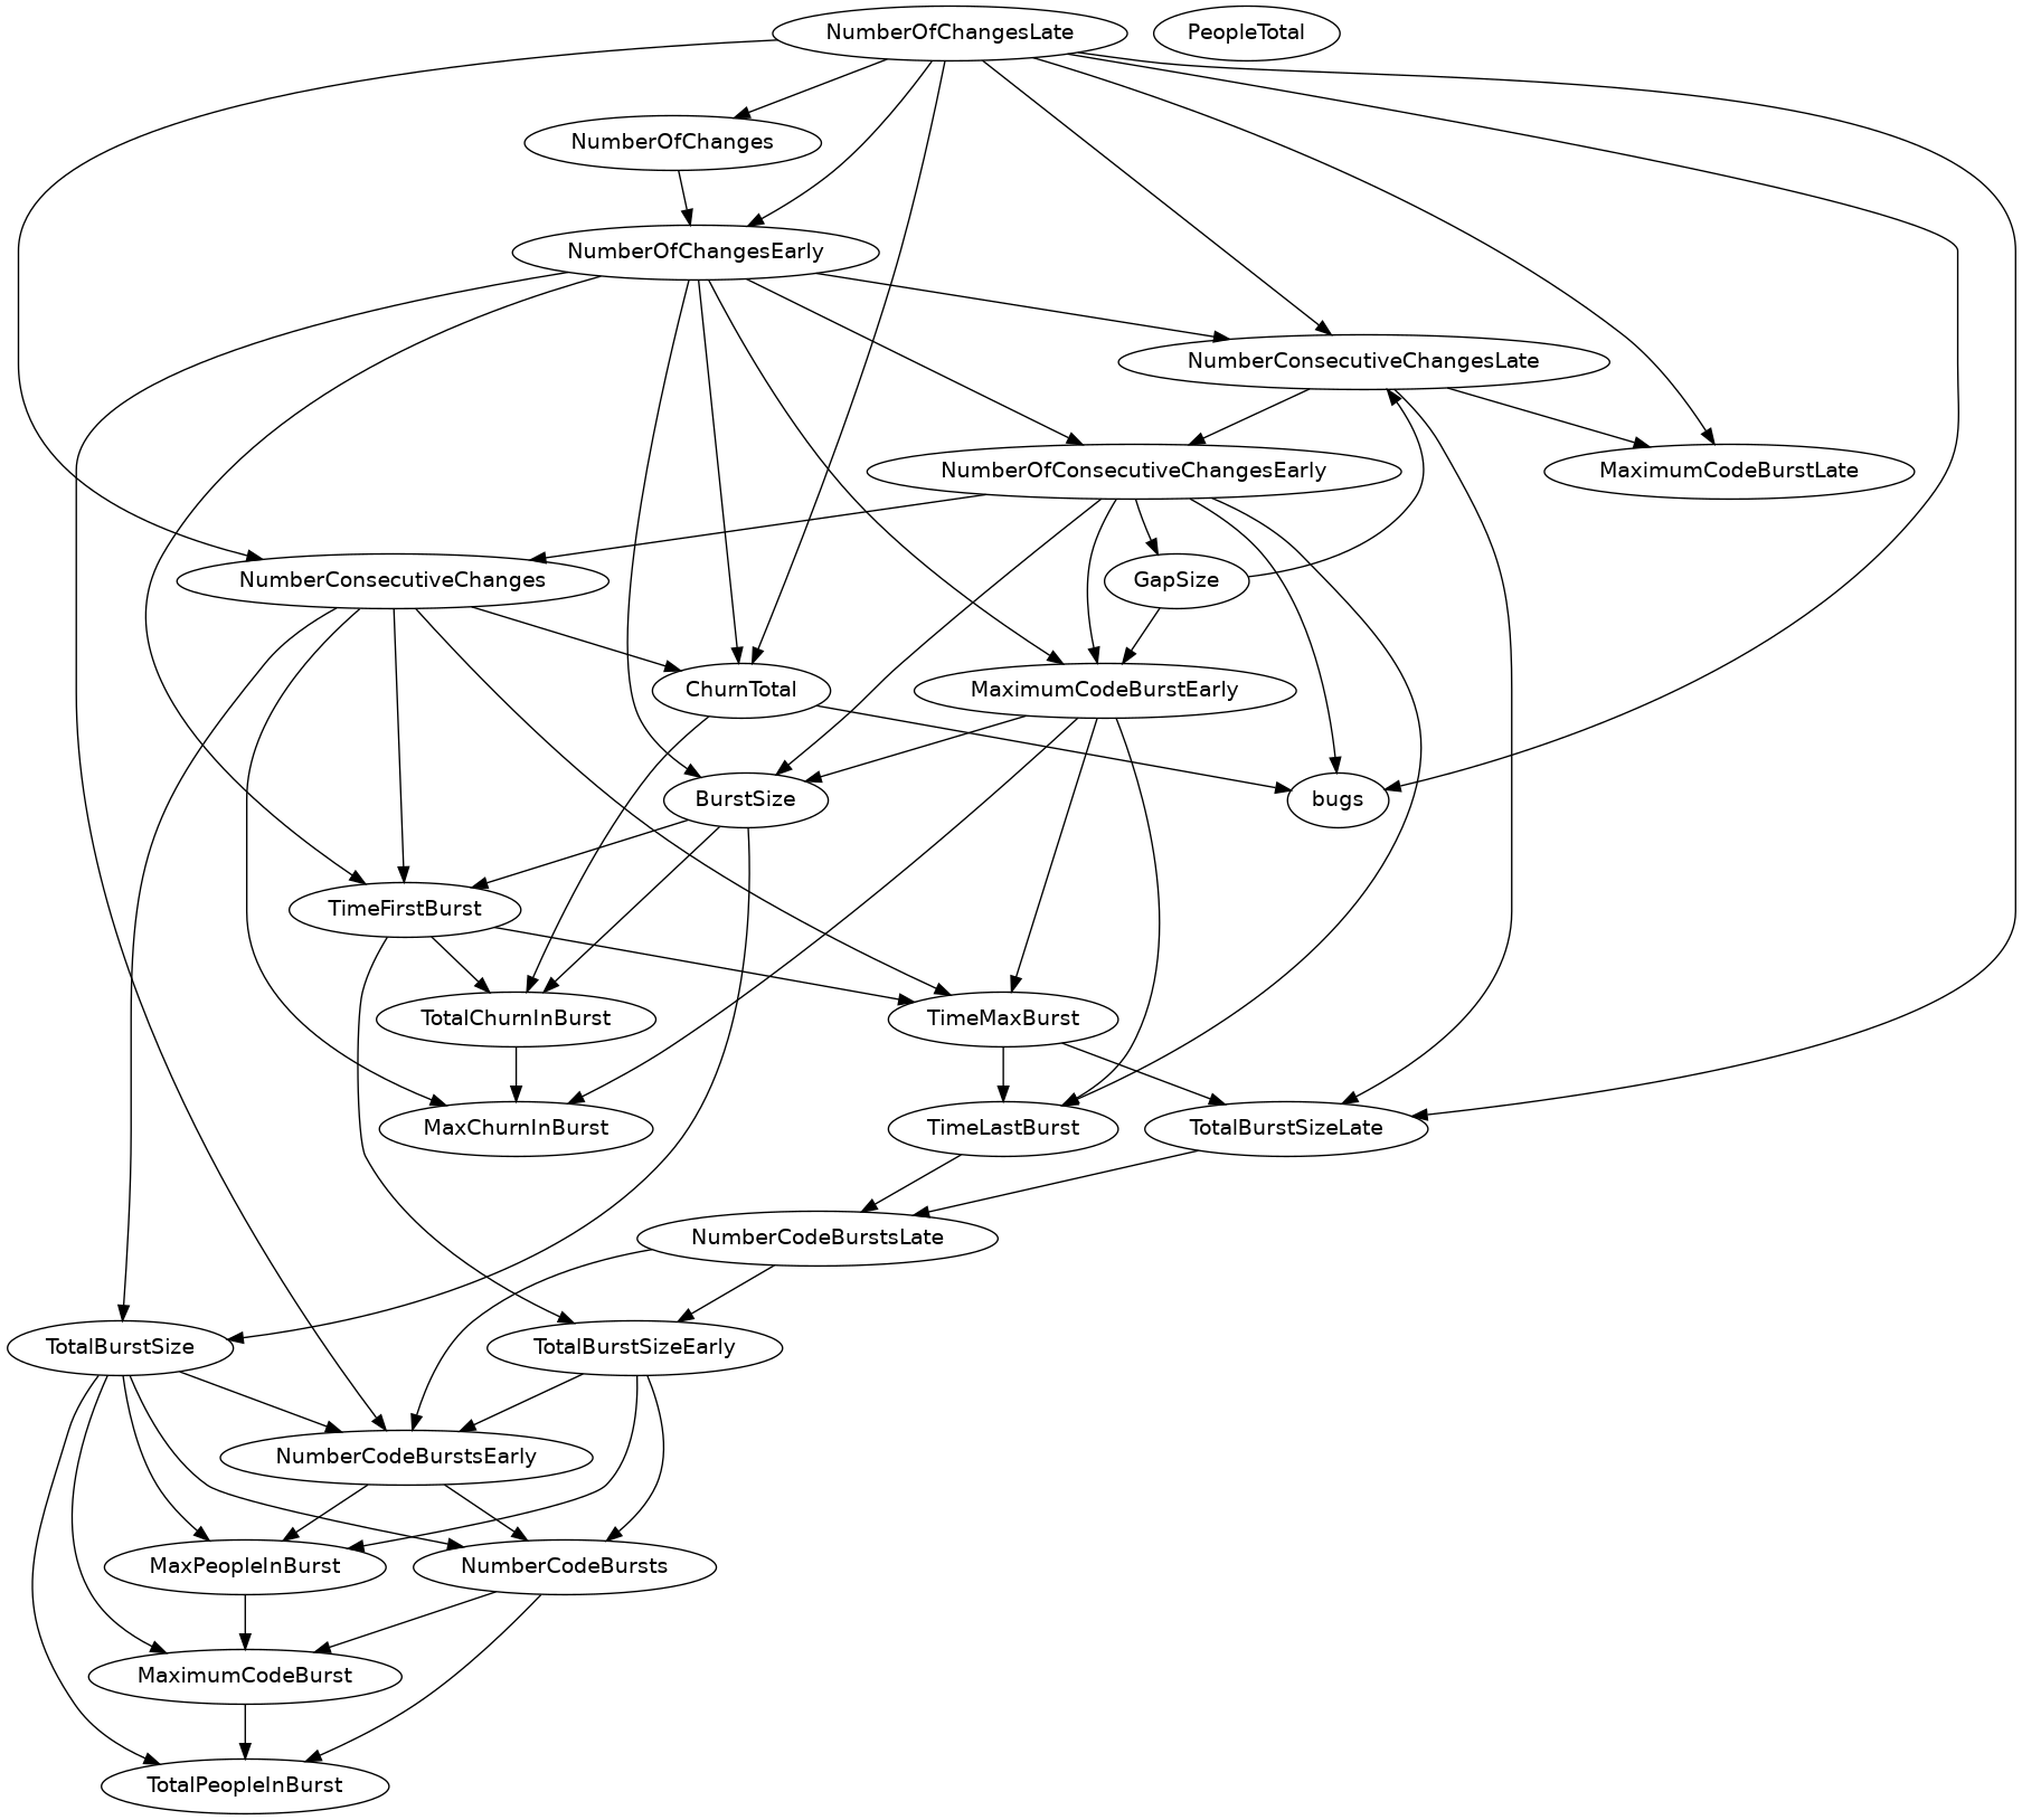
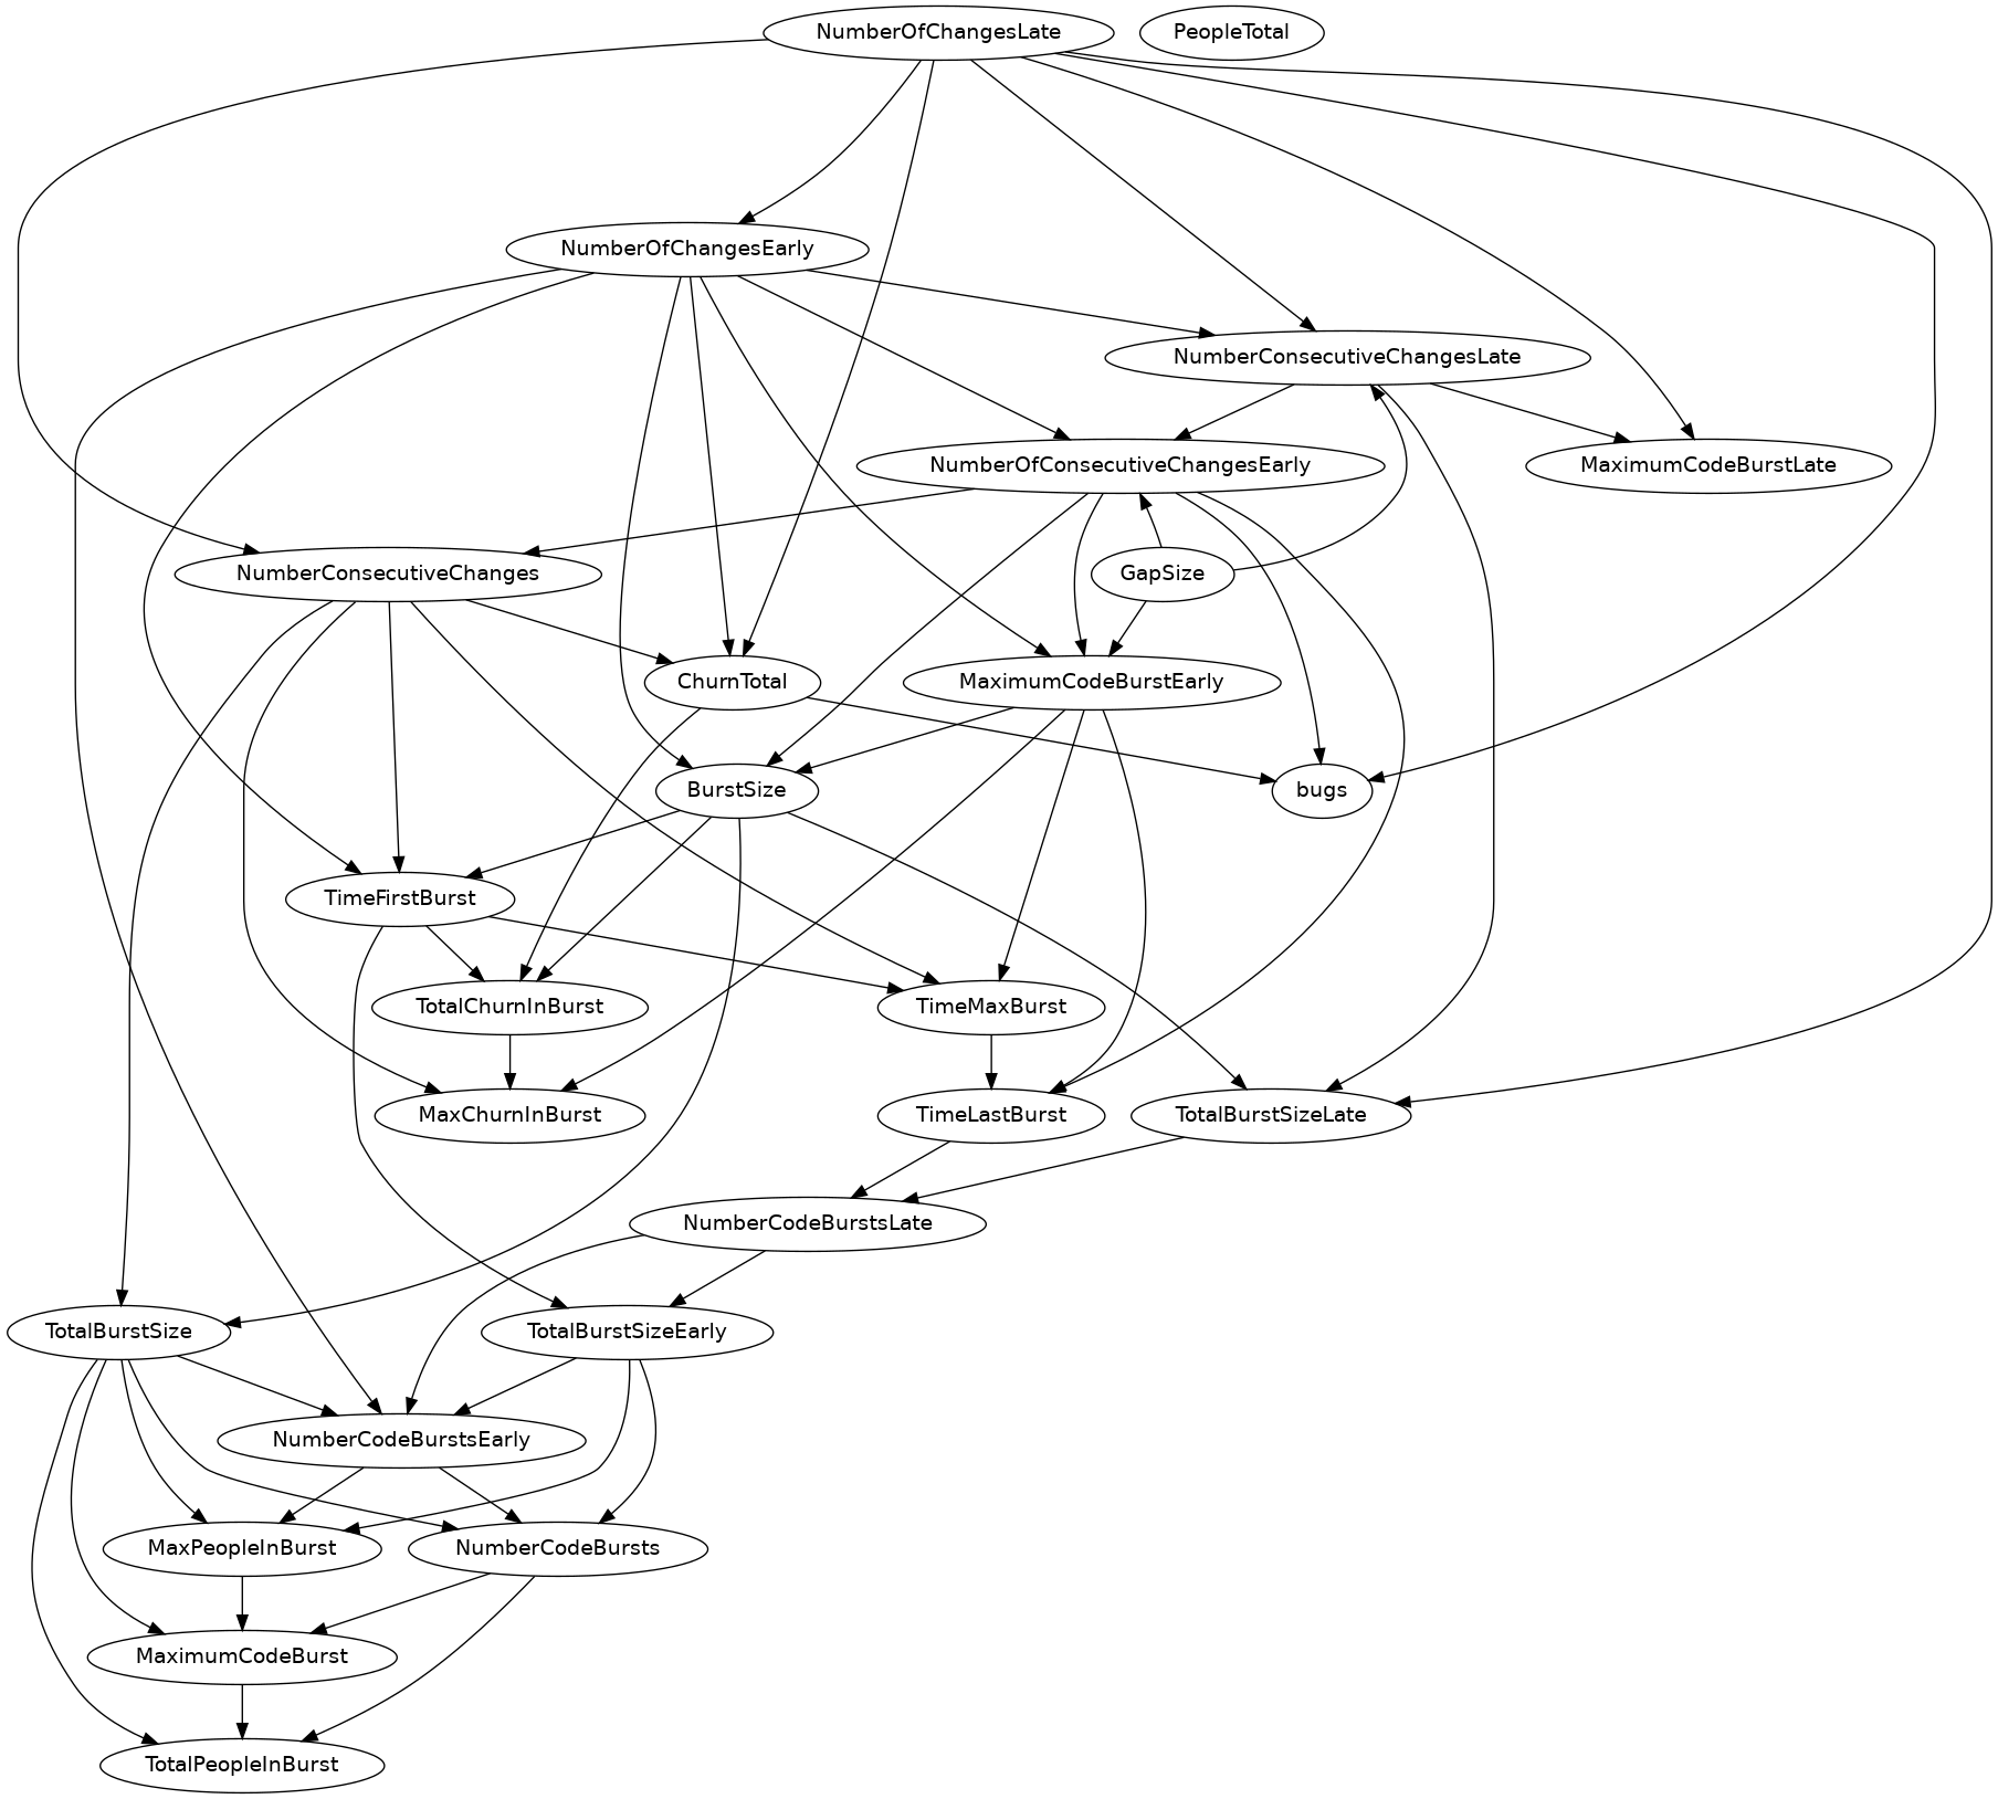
  digraph {
    fontname="DejaVu Sans"
    node [fontname="DejaVu Sans"]
    edge [fontname="DejaVu Sans"]
-   NumberOfChanges
    NumberOfChangesEarly
    NumberCodeBurstsEarly
    ChurnTotal
    NumberConsecutiveChangesLate
    MaximumCodeBurstEarly
    TimeFirstBurst
    NumberOfConsecutiveChangesEarly
    BurstSize
    MaxPeopleInBurst
    MaximumCodeBurst
    TotalPeopleInBurst
    TotalBurstSizeLate
    NumberCodeBurstsLate
    TotalBurstSizeEarly
    NumberCodeBursts
    NumberOfChangesLate
    MaximumCodeBurstLate
    NumberConsecutiveChanges
    bugs
    TotalChurnInBurst
    MaxChurnInBurst
    TimeMaxBurst
    TotalBurstSize
    TimeLastBurst
    PeopleTotal
    GapSize
-   NumberOfChanges -> NumberOfChangesEarly
    NumberOfChangesEarly -> NumberCodeBurstsEarly
    NumberOfChangesEarly -> ChurnTotal
    NumberOfChangesEarly -> NumberConsecutiveChangesLate
    NumberOfChangesEarly -> MaximumCodeBurstEarly
    NumberOfChangesEarly -> TimeFirstBurst
    NumberOfChangesEarly -> NumberOfConsecutiveChangesEarly
    NumberOfChangesEarly -> BurstSize
    NumberCodeBurstsEarly -> MaxPeopleInBurst
    NumberCodeBurstsEarly -> NumberCodeBursts
    ChurnTotal -> bugs
    ChurnTotal -> TotalChurnInBurst
    NumberConsecutiveChangesLate -> NumberOfConsecutiveChangesEarly
    NumberConsecutiveChangesLate -> TotalBurstSizeLate
    NumberConsecutiveChangesLate -> MaximumCodeBurstLate
    MaximumCodeBurstEarly -> BurstSize
    MaximumCodeBurstEarly -> MaxChurnInBurst
    MaximumCodeBurstEarly -> TimeMaxBurst
    MaximumCodeBurstEarly -> TimeLastBurst
    TimeFirstBurst -> TotalBurstSizeEarly
    TimeFirstBurst -> TotalChurnInBurst
    TimeFirstBurst -> TimeMaxBurst
    NumberOfConsecutiveChangesEarly -> MaximumCodeBurstEarly
    NumberOfConsecutiveChangesEarly -> BurstSize
    NumberOfConsecutiveChangesEarly -> NumberConsecutiveChanges
    NumberOfConsecutiveChangesEarly -> bugs
    NumberOfConsecutiveChangesEarly -> TimeLastBurst
    BurstSize -> TimeFirstBurst
-   TimeMaxBurst -> TotalBurstSizeLate
+   BurstSize -> TotalBurstSizeLate
    BurstSize -> TotalChurnInBurst
    BurstSize -> TotalBurstSize
    MaxPeopleInBurst -> MaximumCodeBurst
    MaximumCodeBurst -> TotalPeopleInBurst
    TotalBurstSizeLate -> NumberCodeBurstsLate
    NumberCodeBurstsLate -> NumberCodeBurstsEarly
    NumberCodeBurstsLate -> TotalBurstSizeEarly
    TotalBurstSizeEarly -> NumberCodeBurstsEarly
    TotalBurstSizeEarly -> MaxPeopleInBurst
    TotalBurstSizeEarly -> NumberCodeBursts
    NumberCodeBursts -> MaximumCodeBurst
    NumberCodeBursts -> TotalPeopleInBurst
-   NumberOfChangesLate -> NumberOfChanges
    NumberOfChangesLate -> NumberOfChangesEarly
    NumberOfChangesLate -> ChurnTotal
    NumberOfChangesLate -> NumberConsecutiveChangesLate
    NumberOfChangesLate -> TotalBurstSizeLate
    NumberOfChangesLate -> MaximumCodeBurstLate
    NumberOfChangesLate -> NumberConsecutiveChanges
    NumberOfChangesLate -> bugs
    NumberConsecutiveChanges -> ChurnTotal
    NumberConsecutiveChanges -> TimeFirstBurst
    NumberConsecutiveChanges -> MaxChurnInBurst
    NumberConsecutiveChanges -> TimeMaxBurst
    NumberConsecutiveChanges -> TotalBurstSize
    TotalChurnInBurst -> MaxChurnInBurst
    TimeMaxBurst -> TimeLastBurst
    TotalBurstSize -> NumberCodeBurstsEarly
    TotalBurstSize -> MaxPeopleInBurst
    TotalBurstSize -> MaximumCodeBurst
    TotalBurstSize -> TotalPeopleInBurst
    TotalBurstSize -> NumberCodeBursts
    TimeLastBurst -> NumberCodeBurstsLate
    GapSize -> NumberConsecutiveChangesLate
    GapSize -> MaximumCodeBurstEarly
-   NumberOfConsecutiveChangesEarly -> GapSize
+   GapSize -> NumberOfConsecutiveChangesEarly
  }
